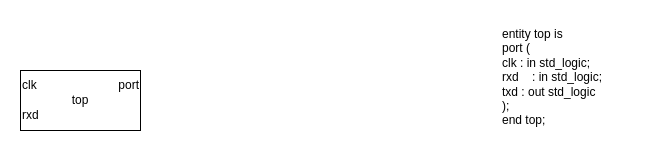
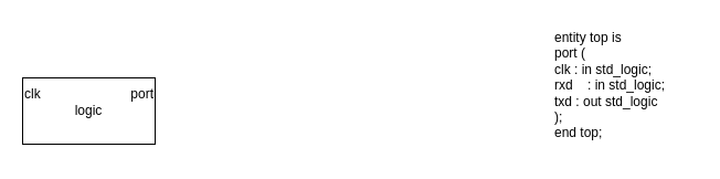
  <mxCell id="0" />
  <mxCell id="1" parent="0" />
  <mxCell id="2" value="entity top is&#10; port (&#10;  clk   : in std_logic;&#10;  rxd     : in std_logic;&#10;  txd   : out std_logic&#10; );&#10;end top;" style="text;whiteSpace=wrap;html=1;" vertex="1" parent="1"><mxGeometry x="500" y="20" width="130" height="120" as="geometry" /></mxCell>
- <mxCell id="3" value="top" style="rounded=0;whiteSpace=wrap;html=1;" vertex="1" parent="1"><mxGeometry x="20" y="70" width="120" height="60" as="geometry" /></mxCell>
+ <mxCell id="3" value="logic" style="rounded=0;whiteSpace=wrap;html=1;" vertex="1" parent="1"><mxGeometry x="20" y="70" width="120" height="60" as="geometry" /></mxCell>
  <mxCell id="4" value="clk" style="text;html=1;align=left;verticalAlign=middle;resizable=0;points=[];autosize=1;strokeColor=none;fillColor=none;" vertex="1" parent="1"><mxGeometry x="20" y="70" width="40" height="30" as="geometry" /></mxCell>
- <mxCell id="5" value="rxd" style="text;html=1;align=left;verticalAlign=middle;resizable=0;points=[];autosize=1;strokeColor=none;fillColor=none;" vertex="1" parent="1"><mxGeometry x="20" y="100" width="40" height="30" as="geometry" /></mxCell>
  <mxCell id="6" value="port" style="text;html=1;align=right;verticalAlign=middle;resizable=0;points=[];autosize=1;strokeColor=none;fillColor=none;" vertex="1" parent="1"><mxGeometry x="100" y="70" width="40" height="30" as="geometry" /></mxCell>
